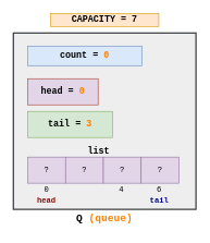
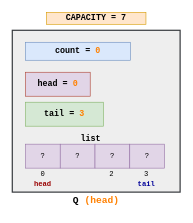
  <mxCell id="0" />
  <mxCell id="1" parent="0" />
  <mxCell id="2" value="" style="group" vertex="1" connectable="0" parent="1"><mxGeometry x="20" y="20" width="280" height="330" as="geometry" /></mxCell>
  <mxCell id="3" value="" style="rounded=0;whiteSpace=wrap;html=1;fillColor=#eeeeee;strokeColor=#36393D;strokeWidth=2;" parent="2" vertex="1"><mxGeometry y="30" width="280" height="270" as="geometry" /></mxCell>
  <mxCell id="4" value="&lt;font style=&quot;font-size: 14px;&quot; face=&quot;Courier New&quot;&gt;&lt;b&gt;count = &lt;font color=&quot;#ff8000&quot;&gt;0&lt;/font&gt;&lt;/b&gt;&lt;/font&gt;" style="rounded=0;whiteSpace=wrap;html=1;fillColor=#dae8fc;strokeColor=#6C8EBF;" parent="2" vertex="1"><mxGeometry x="22" y="50" width="175" height="30" as="geometry" /></mxCell>
- <mxCell id="5" value="&lt;font style=&quot;font-size: 16px;&quot; face=&quot;Courier New&quot;&gt;&lt;b&gt;Q &lt;font color=&quot;#ff8000&quot;&gt;(&lt;/font&gt;&lt;/b&gt;&lt;/font&gt;&lt;font color=&quot;#ff8000&quot;&gt;&lt;b style=&quot;font-family: &amp;quot;Courier New&amp;quot;; font-size: 16px;&quot;&gt;queue&lt;/b&gt;&lt;font style=&quot;font-size: 16px;&quot; face=&quot;Courier New&quot;&gt;&lt;b&gt;)&lt;/b&gt;&lt;/font&gt;&lt;/font&gt;" style="text;html=1;align=center;verticalAlign=middle;whiteSpace=wrap;rounded=0;" parent="2" vertex="1"><mxGeometry x="95" y="300" width="90" height="30" as="geometry" /></mxCell>
+ <mxCell id="5" value="&lt;font style=&quot;font-size: 16px;&quot; face=&quot;Courier New&quot;&gt;&lt;b&gt;Q &lt;font color=&quot;#ff8000&quot;&gt;(&lt;/font&gt;&lt;/b&gt;&lt;/font&gt;&lt;font color=&quot;#ff8000&quot;&gt;&lt;b style=&quot;font-family: &amp;quot;Courier New&amp;quot;; font-size: 16px;&quot;&gt;head&lt;/b&gt;&lt;font style=&quot;font-size: 16px;&quot; face=&quot;Courier New&quot;&gt;&lt;b&gt;)&lt;/b&gt;&lt;/font&gt;&lt;/font&gt;" style="text;html=1;align=center;verticalAlign=middle;whiteSpace=wrap;rounded=0;" parent="2" vertex="1"><mxGeometry x="95" y="300" width="90" height="30" as="geometry" /></mxCell>
  <mxCell id="6" value="&lt;font style=&quot;font-size: 14px;&quot; face=&quot;Courier New&quot;&gt;&lt;b&gt;head = &lt;font color=&quot;#ff8000&quot;&gt;0&lt;/font&gt;&lt;/b&gt;&lt;/font&gt;" style="rounded=0;whiteSpace=wrap;html=1;fillColor=#e1d5e7;strokeColor=#ae4132;" parent="2" vertex="1"><mxGeometry x="22" y="100" width="108" height="40" as="geometry" /></mxCell>
  <mxCell id="7" value="&lt;font style=&quot;font-size: 14px;&quot; face=&quot;Courier New&quot;&gt;&lt;b&gt;CAPACITY = 7&lt;/b&gt;&lt;/font&gt;" style="rounded=0;whiteSpace=wrap;html=1;fillColor=#ffe6cc;strokeColor=#d79b00;" parent="2" vertex="1"><mxGeometry x="57" width="166" height="20" as="geometry" /></mxCell>
  <mxCell id="8" value="&lt;font style=&quot;font-size: 14px;&quot; face=&quot;Courier New&quot;&gt;&lt;b&gt;tail&amp;nbsp;&lt;/b&gt;&lt;/font&gt;&lt;b style=&quot;font-family: &amp;quot;Courier New&amp;quot;; font-size: 14px;&quot;&gt;= &lt;font color=&quot;#ff8000&quot;&gt;3&lt;/font&gt;&lt;/b&gt;" style="rounded=0;whiteSpace=wrap;html=1;fillColor=#d5e8d4;strokeColor=#82b366;" parent="2" vertex="1"><mxGeometry x="22" y="150" width="130" height="40" as="geometry" /></mxCell>
  <mxCell id="9" value="" style="group" parent="2" vertex="1" connectable="0"><mxGeometry x="22" y="196" width="232" height="104" as="geometry" /></mxCell>
  <mxCell id="10" value="" style="group" parent="9" vertex="1" connectable="0"><mxGeometry y="24" width="232" height="40" as="geometry" /></mxCell>
  <mxCell id="11" value="?" style="rounded=0;whiteSpace=wrap;html=1;fillColor=#e1d5e7;strokeColor=#9673a6;" parent="10" vertex="1"><mxGeometry width="58" height="40" as="geometry" /></mxCell>
  <mxCell id="12" value="&lt;font style=&quot;font-size: 12px;&quot; face=&quot;Courier New&quot;&gt;?&lt;/font&gt;" style="rounded=0;whiteSpace=wrap;html=1;fillColor=#e1d5e7;strokeColor=#9673a6;" parent="10" vertex="1"><mxGeometry x="58" width="58" height="40" as="geometry" /></mxCell>
  <mxCell id="13" value="&lt;font style=&quot;font-size: 12px;&quot; face=&quot;Courier New&quot;&gt;?&lt;/font&gt;" style="rounded=0;whiteSpace=wrap;html=1;fillColor=#e1d5e7;strokeColor=#9673a6;" parent="10" vertex="1"><mxGeometry x="116" width="58" height="40" as="geometry" /></mxCell>
  <mxCell id="14" value="&lt;font style=&quot;font-size: 12px;&quot; face=&quot;Courier New&quot;&gt;?&lt;/font&gt;" style="rounded=0;whiteSpace=wrap;html=1;fillColor=#e1d5e7;strokeColor=#9673a6;" parent="10" vertex="1"><mxGeometry x="174" width="58" height="40" as="geometry" /></mxCell>
  <mxCell id="15" value="&lt;font style=&quot;font-size: 14px;&quot; face=&quot;Courier New&quot;&gt;&lt;b&gt;list&lt;/b&gt;&lt;/font&gt;" style="text;html=1;align=center;verticalAlign=middle;whiteSpace=wrap;rounded=0;" parent="9" vertex="1"><mxGeometry x="79" width="60" height="30" as="geometry" /></mxCell>
  <mxCell id="16" value="&lt;font face=&quot;Courier New&quot;&gt;0&lt;/font&gt;" style="text;html=1;align=center;verticalAlign=middle;whiteSpace=wrap;rounded=0;" parent="9" vertex="1"><mxGeometry x="19" y="64" width="20" height="20" as="geometry" /></mxCell>
- <mxCell id="17" value="&lt;font face=&quot;Courier New&quot;&gt;4&lt;/font&gt;" style="text;html=1;align=center;verticalAlign=middle;whiteSpace=wrap;rounded=0;" parent="9" vertex="1"><mxGeometry x="134" y="64" width="20" height="20" as="geometry" /></mxCell>
- <mxCell id="18" value="&lt;font face=&quot;Courier New&quot;&gt;6&lt;/font&gt;" style="text;html=1;align=center;verticalAlign=middle;whiteSpace=wrap;rounded=0;" parent="9" vertex="1"><mxGeometry x="192" y="64" width="20" height="20" as="geometry" /></mxCell>
+ <mxCell id="17" value="&lt;font face=&quot;Courier New&quot;&gt;2&lt;/font&gt;" style="text;html=1;align=center;verticalAlign=middle;whiteSpace=wrap;rounded=0;" parent="9" vertex="1"><mxGeometry x="134" y="64" width="20" height="20" as="geometry" /></mxCell>
+ <mxCell id="18" value="&lt;font face=&quot;Courier New&quot;&gt;3&lt;/font&gt;" style="text;html=1;align=center;verticalAlign=middle;whiteSpace=wrap;rounded=0;" parent="9" vertex="1"><mxGeometry x="192" y="64" width="20" height="20" as="geometry" /></mxCell>
  <mxCell id="19" value="&lt;font color=&quot;#000099&quot; face=&quot;Courier New&quot;&gt;&lt;b style=&quot;&quot;&gt;tail&lt;/b&gt;&lt;/font&gt;" style="text;html=1;align=center;verticalAlign=middle;whiteSpace=wrap;rounded=0;" vertex="1" parent="9"><mxGeometry x="172" y="81" width="60" height="20" as="geometry" /></mxCell>
  <mxCell id="20" value="&lt;font color=&quot;#990000&quot; face=&quot;Courier New&quot;&gt;&lt;b style=&quot;&quot;&gt;head&lt;/b&gt;&lt;/font&gt;" style="text;html=1;align=center;verticalAlign=middle;whiteSpace=wrap;rounded=0;" vertex="1" parent="9"><mxGeometry x="-1" y="81" width="60" height="20" as="geometry" /></mxCell>
